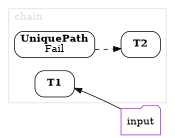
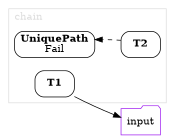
  digraph {
    labeljust=l
    rankdir=LR
    node [shape=rect style=rounded]
    n1 [label=<<b>UniquePath</b><br/>Fail>]
    n2 [label=<<b>T1</b>>]
    n3 [label=<<b>T2</b>>]
    n4 [color=purple label=input shape=folder]
    subgraph cluster_1 {
      color="#DDDDDD"
      fontcolor="#dddddd"
      label=chain
      n1
      n2
      n3
    }
-   n1 -> n3 [style=dashed]
-   n4 -> n2 [style=solid]
+   n3 -> n1 [style=dashed]
+   n2 -> n4 [style=solid]
  }
